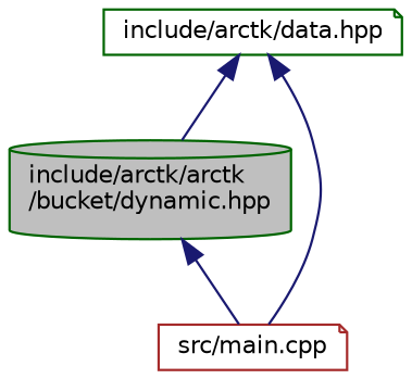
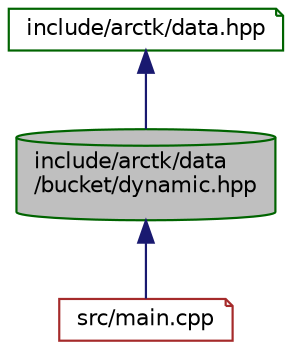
  digraph {
    node [color=darkgreen fontname=Helvetica fontsize=10 shape=note]
    edge [color=midnightblue dir=back fontname=Helvetica fontsize=10 labelfontname=Helvetica labelfontsize=10 style=solid]
-   n1 [fillcolor=grey75 fontcolor=black height=0.2 label="include/arctk/arctk\l/bucket/dynamic.hpp" shape=cylinder style=filled width=0.4]
+   n1 [fillcolor=grey75 fontcolor=black height=0.2 label="include/arctk/data\l/bucket/dynamic.hpp" shape=cylinder style=filled width=0.4]
    n2 [color=brown height=0.2 label="src/main.cpp" width=0.4]
    n3 [height=0.2 label="include/arctk/data.hpp" width=0.4]
    n1 -> n2
    n3 -> n1
-   n3 -> n2
  }
